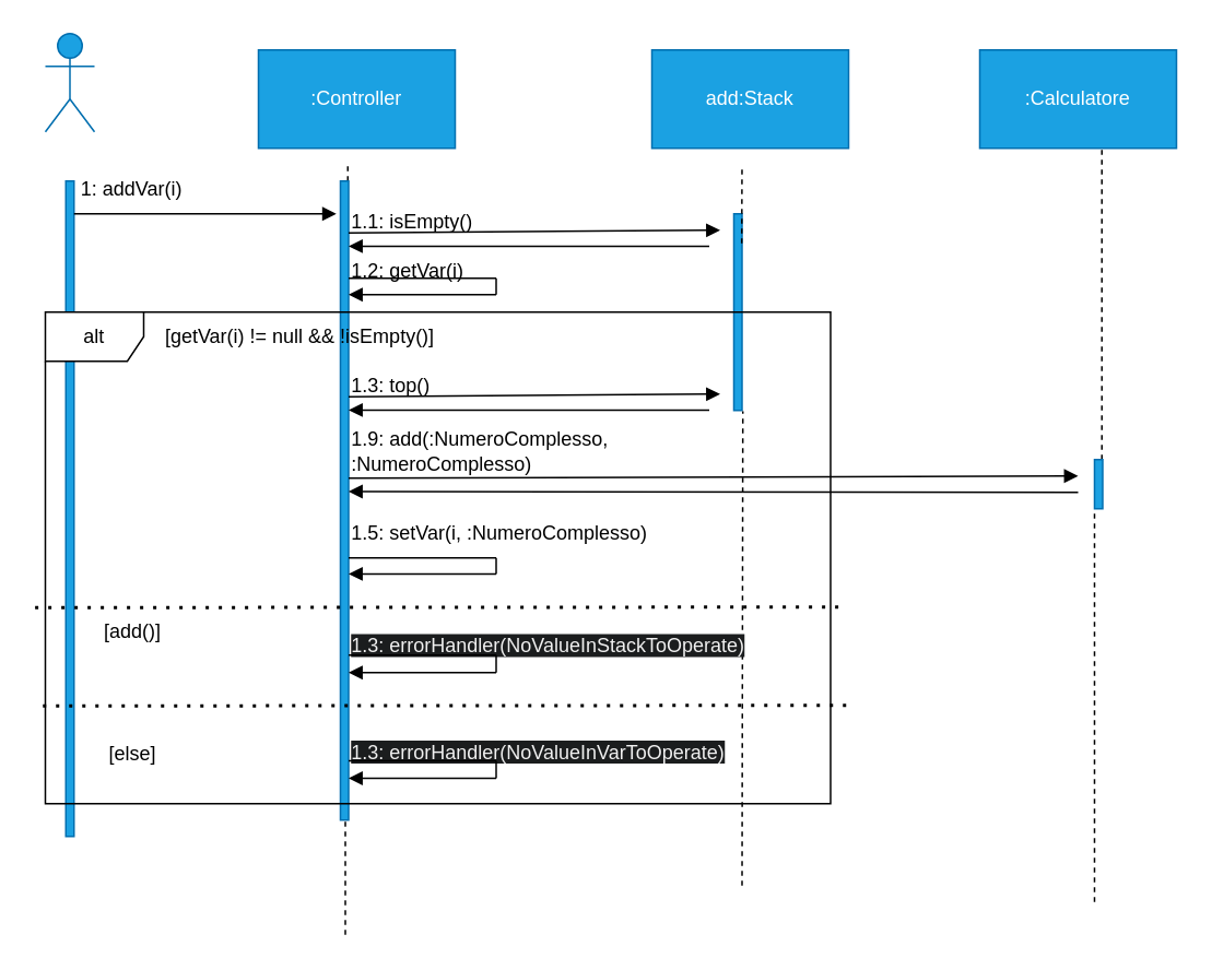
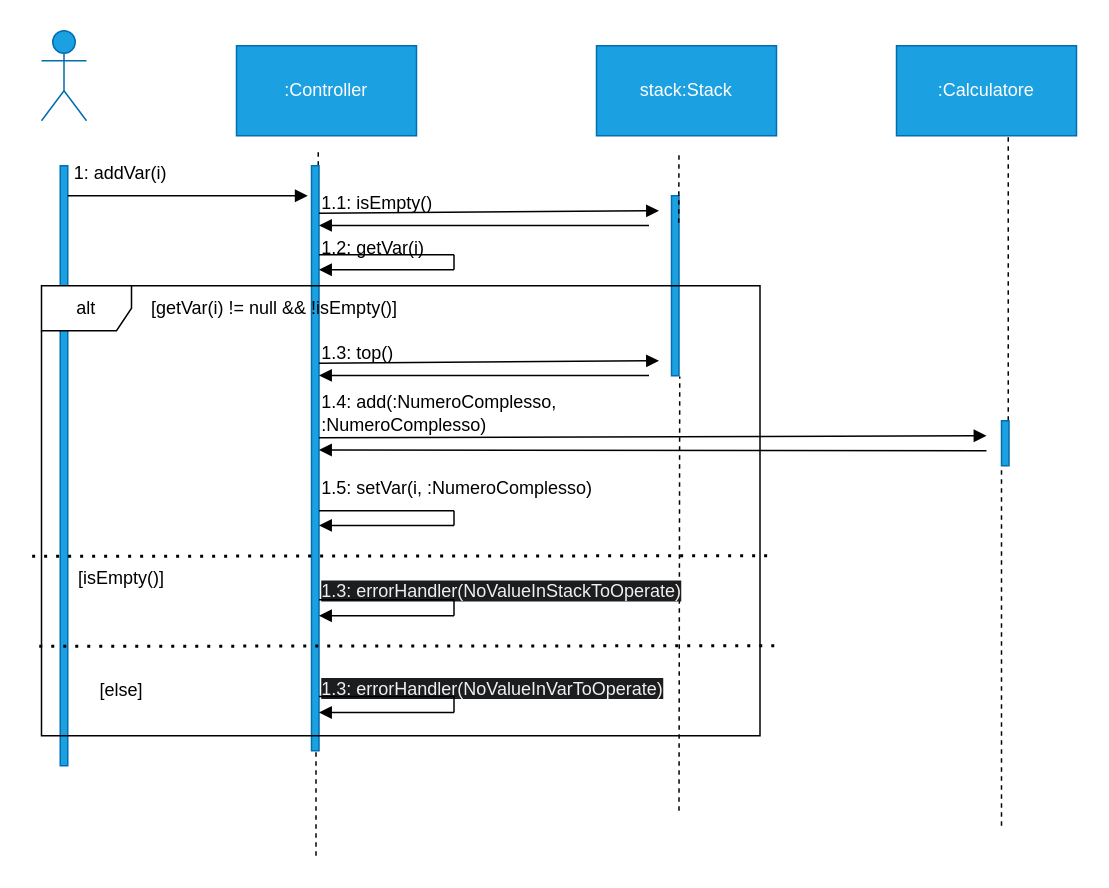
  <mxCell id="0" />
  <mxCell id="1" parent="0" />
  <mxCell id="2" value="Stack" style="shape=umlActor;verticalLabelPosition=bottom;verticalAlign=top;html=1;fillColor=#1ba1e2;fontColor=#ffffff;strokeColor=#006EAF;" parent="1" vertex="1"><mxGeometry x="27" y="20" width="30" height="60" as="geometry" /></mxCell>
  <mxCell id="3" value="" style="html=1;points=[];perimeter=orthogonalPerimeter;fillColor=#1ba1e2;fontColor=#ffffff;strokeColor=#006EAF;" parent="1" vertex="1"><mxGeometry x="39.5" y="110" width="5" height="400" as="geometry" /></mxCell>
  <mxCell id="4" value="" style="html=1;verticalAlign=bottom;labelBackgroundColor=none;endArrow=block;endFill=1;" parent="1" edge="1"><mxGeometry width="160" relative="1" as="geometry"><mxPoint x="44.5" y="130" as="sourcePoint" /><mxPoint x="204.5" y="130" as="targetPoint" /></mxGeometry></mxCell>
  <mxCell id="5" value="1: addVar(i)&amp;nbsp;" style="text;html=1;strokeColor=none;fillColor=none;align=left;verticalAlign=middle;whiteSpace=wrap;rounded=0;" parent="1" vertex="1"><mxGeometry x="47" y="100" width="160" height="30" as="geometry" /></mxCell>
  <mxCell id="6" value=":Controller" style="rounded=0;whiteSpace=wrap;html=1;fillColor=#1ba1e2;fontColor=#ffffff;strokeColor=#006EAF;" parent="1" vertex="1"><mxGeometry x="157" y="30" width="120" height="60" as="geometry" /></mxCell>
  <mxCell id="7" value="" style="endArrow=none;dashed=1;html=1;startArrow=none;" parent="1" source="9" edge="1"><mxGeometry width="50" height="50" relative="1" as="geometry"><mxPoint x="211.5" y="640" as="sourcePoint" /><mxPoint x="211.5" y="100" as="targetPoint" /></mxGeometry></mxCell>
  <mxCell id="8" value="" style="endArrow=none;dashed=1;html=1;" parent="1" target="9" edge="1"><mxGeometry width="50" height="50" relative="1" as="geometry"><mxPoint x="210" y="570" as="sourcePoint" /><mxPoint x="211.5" y="100" as="targetPoint" /></mxGeometry></mxCell>
  <mxCell id="9" value="" style="html=1;points=[];perimeter=orthogonalPerimeter;fillColor=#1ba1e2;fontColor=#ffffff;strokeColor=#006EAF;" parent="1" vertex="1"><mxGeometry x="207" y="110" width="5" height="390" as="geometry" /></mxCell>
  <mxCell id="10" value="" style="html=1;verticalAlign=bottom;labelBackgroundColor=none;endArrow=block;endFill=1;exitX=0.669;exitY=0.19;exitDx=0;exitDy=0;exitPerimeter=0;" parent="1" edge="1"><mxGeometry width="160" relative="1" as="geometry"><mxPoint x="212.005" y="241.6" as="sourcePoint" /><mxPoint x="438.66" y="240" as="targetPoint" /></mxGeometry></mxCell>
  <mxCell id="11" value="1.3: top()" style="text;html=1;strokeColor=none;fillColor=none;align=left;verticalAlign=middle;whiteSpace=wrap;rounded=0;" parent="1" vertex="1"><mxGeometry x="212" y="220" width="150" height="30" as="geometry" /></mxCell>
- <mxCell id="12" value="add:Stack" style="rounded=0;whiteSpace=wrap;html=1;fillColor=#1ba1e2;fontColor=#ffffff;strokeColor=#006EAF;" parent="1" vertex="1"><mxGeometry x="397" y="30" width="120" height="60" as="geometry" /></mxCell>
+ <mxCell id="12" value="stack:Stack" style="rounded=0;whiteSpace=wrap;html=1;fillColor=#1ba1e2;fontColor=#ffffff;strokeColor=#006EAF;" parent="1" vertex="1"><mxGeometry x="397" y="30" width="120" height="60" as="geometry" /></mxCell>
  <mxCell id="13" value="" style="html=1;points=[];perimeter=orthogonalPerimeter;fillColor=#1ba1e2;fontColor=#ffffff;strokeColor=#006EAF;" parent="1" vertex="1"><mxGeometry x="447" y="130" width="5" height="120" as="geometry" /></mxCell>
  <mxCell id="14" value="" style="html=1;verticalAlign=bottom;labelBackgroundColor=none;endArrow=block;endFill=1;" parent="1" edge="1"><mxGeometry width="160" relative="1" as="geometry"><mxPoint x="432" y="249.76" as="sourcePoint" /><mxPoint x="212" y="249.76" as="targetPoint" /></mxGeometry></mxCell>
  <mxCell id="15" value="1.5: setVar(i, :NumeroComplesso)" style="text;html=1;strokeColor=none;fillColor=none;align=left;verticalAlign=middle;whiteSpace=wrap;rounded=0;" parent="1" vertex="1"><mxGeometry x="212" y="310" width="205" height="30" as="geometry" /></mxCell>
  <mxCell id="16" value="" style="html=1;verticalAlign=bottom;labelBackgroundColor=none;endArrow=block;endFill=1;" parent="1" edge="1"><mxGeometry width="160" relative="1" as="geometry"><mxPoint x="302" y="349.76" as="sourcePoint" /><mxPoint x="212" y="349.76" as="targetPoint" /></mxGeometry></mxCell>
  <mxCell id="17" value="" style="endArrow=none;html=1;" parent="1" edge="1"><mxGeometry width="50" height="50" relative="1" as="geometry"><mxPoint x="212" y="340" as="sourcePoint" /><mxPoint x="302" y="340" as="targetPoint" /></mxGeometry></mxCell>
  <mxCell id="18" value="" style="endArrow=none;html=1;" parent="1" edge="1"><mxGeometry width="50" height="50" relative="1" as="geometry"><mxPoint x="302" y="349.76" as="sourcePoint" /><mxPoint x="302" y="340" as="targetPoint" /><Array as="points" /></mxGeometry></mxCell>
  <mxCell id="19" value="alt" style="shape=umlFrame;whiteSpace=wrap;html=1;pointerEvents=0;" parent="1" vertex="1"><mxGeometry x="27" y="190" width="479" height="300" as="geometry" /></mxCell>
  <mxCell id="20" value="" style="endArrow=none;dashed=1;html=1;dashPattern=1 3;strokeWidth=2;rounded=0;" parent="1" edge="1"><mxGeometry width="50" height="50" relative="1" as="geometry"><mxPoint x="20.75" y="370.34" as="sourcePoint" /><mxPoint x="512.25" y="370" as="targetPoint" /></mxGeometry></mxCell>
  <mxCell id="21" value="" style="endArrow=none;dashed=1;html=1;entryX=1.097;entryY=1.004;entryDx=0;entryDy=0;entryPerimeter=0;" parent="1" target="13" edge="1"><mxGeometry width="50" height="50" relative="1" as="geometry"><mxPoint x="452" y="540" as="sourcePoint" /><mxPoint x="452" y="270" as="targetPoint" /></mxGeometry></mxCell>
  <mxCell id="22" value="[getVar(i) != null &amp;amp;&amp;amp; !isEmpty()]" style="text;html=1;align=center;verticalAlign=middle;resizable=0;points=[];autosize=1;strokeColor=none;fillColor=none;" parent="1" vertex="1"><mxGeometry x="87" y="190" width="190" height="30" as="geometry" /></mxCell>
- <mxCell id="23" value="[add()]" style="text;html=1;align=center;verticalAlign=middle;resizable=0;points=[];autosize=1;strokeColor=none;fillColor=none;" parent="1" vertex="1"><mxGeometry x="39.5" y="370" width="80" height="30" as="geometry" /></mxCell>
+ <mxCell id="23" value="[isEmpty()]" style="text;html=1;align=center;verticalAlign=middle;resizable=0;points=[];autosize=1;strokeColor=none;fillColor=none;" parent="1" vertex="1"><mxGeometry x="39.5" y="370" width="80" height="30" as="geometry" /></mxCell>
  <mxCell id="24" value=":Calculatore" style="rounded=0;whiteSpace=wrap;html=1;fillColor=#1ba1e2;fontColor=#ffffff;strokeColor=#006EAF;" parent="1" vertex="1"><mxGeometry x="597" y="30" width="120" height="60" as="geometry" /></mxCell>
  <mxCell id="25" value="" style="endArrow=none;dashed=1;html=1;startArrow=none;rounded=0;" parent="1" source="27" edge="1"><mxGeometry width="50" height="50" relative="1" as="geometry"><mxPoint x="671.5" y="630" as="sourcePoint" /><mxPoint x="671.5" y="90" as="targetPoint" /></mxGeometry></mxCell>
  <mxCell id="26" value="" style="endArrow=none;dashed=1;html=1;rounded=0;" parent="1" target="27" edge="1"><mxGeometry width="50" height="50" relative="1" as="geometry"><mxPoint x="667" y="550" as="sourcePoint" /><mxPoint x="671.5" y="90" as="targetPoint" /></mxGeometry></mxCell>
  <mxCell id="27" value="" style="html=1;points=[];perimeter=orthogonalPerimeter;fillColor=#1ba1e2;fontColor=#ffffff;strokeColor=#006EAF;" parent="1" vertex="1"><mxGeometry x="667" y="280" width="5" height="30" as="geometry" /></mxCell>
- <mxCell id="28" value="1.9: add(:NumeroComplesso, :NumeroComplesso)" style="text;html=1;strokeColor=none;fillColor=none;align=left;verticalAlign=middle;whiteSpace=wrap;rounded=0;" parent="1" vertex="1"><mxGeometry x="212" y="259.76" width="185" height="30" as="geometry" /></mxCell>
+ <mxCell id="28" value="1.4: add(:NumeroComplesso, :NumeroComplesso)" style="text;html=1;strokeColor=none;fillColor=none;align=left;verticalAlign=middle;whiteSpace=wrap;rounded=0;" parent="1" vertex="1"><mxGeometry x="212" y="259.76" width="185" height="30" as="geometry" /></mxCell>
  <mxCell id="29" value="" style="html=1;verticalAlign=bottom;labelBackgroundColor=none;endArrow=block;endFill=1;exitX=0.669;exitY=0.19;exitDx=0;exitDy=0;exitPerimeter=0;" parent="1" edge="1"><mxGeometry width="160" relative="1" as="geometry"><mxPoint x="212.005" y="291.36" as="sourcePoint" /><mxPoint x="657" y="290" as="targetPoint" /></mxGeometry></mxCell>
  <mxCell id="30" value="" style="html=1;verticalAlign=bottom;labelBackgroundColor=none;endArrow=block;endFill=1;" parent="1" edge="1"><mxGeometry width="160" relative="1" as="geometry"><mxPoint x="657" y="300" as="sourcePoint" /><mxPoint x="212" y="299.52" as="targetPoint" /></mxGeometry></mxCell>
  <mxCell id="31" value="" style="endArrow=none;dashed=1;html=1;exitX=0.959;exitY=0.15;exitDx=0;exitDy=0;exitPerimeter=0;" parent="1" source="13" edge="1"><mxGeometry width="50" height="50" relative="1" as="geometry"><mxPoint x="452" y="196" as="sourcePoint" /><mxPoint x="452" y="100" as="targetPoint" /></mxGeometry></mxCell>
  <mxCell id="32" value="" style="html=1;verticalAlign=bottom;labelBackgroundColor=none;endArrow=block;endFill=1;exitX=0.669;exitY=0.19;exitDx=0;exitDy=0;exitPerimeter=0;" parent="1" edge="1"><mxGeometry width="160" relative="1" as="geometry"><mxPoint x="212.005" y="141.6" as="sourcePoint" /><mxPoint x="438.66" y="140" as="targetPoint" /></mxGeometry></mxCell>
  <mxCell id="33" value="1.1: isEmpty()" style="text;html=1;strokeColor=none;fillColor=none;align=left;verticalAlign=middle;whiteSpace=wrap;rounded=0;" parent="1" vertex="1"><mxGeometry x="212" y="120" width="150" height="30" as="geometry" /></mxCell>
  <mxCell id="34" value="" style="html=1;verticalAlign=bottom;labelBackgroundColor=none;endArrow=block;endFill=1;" parent="1" edge="1"><mxGeometry width="160" relative="1" as="geometry"><mxPoint x="432" y="149.76" as="sourcePoint" /><mxPoint x="212" y="149.76" as="targetPoint" /></mxGeometry></mxCell>
  <mxCell id="35" value="1.2: getVar(i)" style="text;html=1;strokeColor=none;fillColor=none;align=left;verticalAlign=middle;whiteSpace=wrap;rounded=0;" parent="1" vertex="1"><mxGeometry x="212" y="150" width="150" height="30" as="geometry" /></mxCell>
  <mxCell id="36" value="" style="html=1;verticalAlign=bottom;labelBackgroundColor=none;endArrow=block;endFill=1;rounded=0;" parent="1" edge="1"><mxGeometry width="160" relative="1" as="geometry"><mxPoint x="302" y="179.31" as="sourcePoint" /><mxPoint x="212" y="179.31" as="targetPoint" /></mxGeometry></mxCell>
  <mxCell id="37" value="" style="endArrow=none;html=1;rounded=0;" parent="1" edge="1"><mxGeometry width="50" height="50" relative="1" as="geometry"><mxPoint x="212" y="169.31" as="sourcePoint" /><mxPoint x="302" y="169.31" as="targetPoint" /></mxGeometry></mxCell>
  <mxCell id="38" value="" style="endArrow=none;html=1;rounded=0;" parent="1" edge="1"><mxGeometry width="50" height="50" relative="1" as="geometry"><mxPoint x="302" y="179.31" as="sourcePoint" /><mxPoint x="302" y="169.31" as="targetPoint" /><Array as="points" /></mxGeometry></mxCell>
  <mxCell id="39" value="&lt;span style=&quot;color: rgb(240, 240, 240); font-family: Helvetica; font-size: 12px; font-style: normal; font-variant-ligatures: normal; font-variant-caps: normal; font-weight: 400; letter-spacing: normal; orphans: 2; text-align: left; text-indent: 0px; text-transform: none; widows: 2; word-spacing: 0px; -webkit-text-stroke-width: 0px; background-color: rgb(27, 29, 30); text-decoration-thickness: initial; text-decoration-style: initial; text-decoration-color: initial; float: none; display: inline !important;&quot;&gt;1.3: errorHandler(NoValueInStackToOperate)&lt;/span&gt;" style="text;whiteSpace=wrap;html=1;" parent="1" vertex="1"><mxGeometry x="212" y="380" width="245" height="20" as="geometry" /></mxCell>
  <mxCell id="40" value="" style="html=1;verticalAlign=bottom;labelBackgroundColor=none;endArrow=block;endFill=1;rounded=0;" parent="1" edge="1"><mxGeometry width="160" relative="1" as="geometry"><mxPoint x="302" y="410" as="sourcePoint" /><mxPoint x="212" y="410" as="targetPoint" /></mxGeometry></mxCell>
  <mxCell id="41" value="" style="endArrow=none;html=1;rounded=0;" parent="1" edge="1"><mxGeometry width="50" height="50" relative="1" as="geometry"><mxPoint x="212" y="399.31" as="sourcePoint" /><mxPoint x="302" y="399.31" as="targetPoint" /></mxGeometry></mxCell>
  <mxCell id="42" value="" style="endArrow=none;html=1;rounded=0;" parent="1" edge="1"><mxGeometry width="50" height="50" relative="1" as="geometry"><mxPoint x="302" y="410" as="sourcePoint" /><mxPoint x="302" y="399.31" as="targetPoint" /><Array as="points" /></mxGeometry></mxCell>
  <mxCell id="43" value="" style="endArrow=none;dashed=1;html=1;dashPattern=1 3;strokeWidth=2;rounded=0;" edge="1" parent="1"><mxGeometry width="50" height="50" relative="1" as="geometry"><mxPoint x="25.5" y="430.34" as="sourcePoint" /><mxPoint x="517" y="430" as="targetPoint" /></mxGeometry></mxCell>
  <mxCell id="44" value="&lt;span style=&quot;color: rgb(240, 240, 240); font-family: Helvetica; font-size: 12px; font-style: normal; font-variant-ligatures: normal; font-variant-caps: normal; font-weight: 400; letter-spacing: normal; orphans: 2; text-align: left; text-indent: 0px; text-transform: none; widows: 2; word-spacing: 0px; -webkit-text-stroke-width: 0px; background-color: rgb(27, 29, 30); text-decoration-thickness: initial; text-decoration-style: initial; text-decoration-color: initial; float: none; display: inline !important;&quot;&gt;1.3: errorHandler(NoValueInVarToOperate)&lt;/span&gt;" style="text;whiteSpace=wrap;html=1;" vertex="1" parent="1"><mxGeometry x="212" y="444.5" width="245" height="20" as="geometry" /></mxCell>
  <mxCell id="45" value="" style="html=1;verticalAlign=bottom;labelBackgroundColor=none;endArrow=block;endFill=1;rounded=0;" edge="1" parent="1"><mxGeometry width="160" relative="1" as="geometry"><mxPoint x="302" y="474.5" as="sourcePoint" /><mxPoint x="212" y="474.5" as="targetPoint" /></mxGeometry></mxCell>
  <mxCell id="46" value="" style="endArrow=none;html=1;rounded=0;" edge="1" parent="1"><mxGeometry width="50" height="50" relative="1" as="geometry"><mxPoint x="212" y="463.81" as="sourcePoint" /><mxPoint x="302" y="463.81" as="targetPoint" /></mxGeometry></mxCell>
  <mxCell id="47" value="" style="endArrow=none;html=1;rounded=0;" edge="1" parent="1"><mxGeometry width="50" height="50" relative="1" as="geometry"><mxPoint x="302" y="474.5" as="sourcePoint" /><mxPoint x="302" y="463.81" as="targetPoint" /><Array as="points" /></mxGeometry></mxCell>
  <mxCell id="48" value="[else]" style="text;html=1;align=center;verticalAlign=middle;resizable=0;points=[];autosize=1;strokeColor=none;fillColor=none;" vertex="1" parent="1"><mxGeometry x="54.5" y="444.5" width="50" height="30" as="geometry" /></mxCell>
